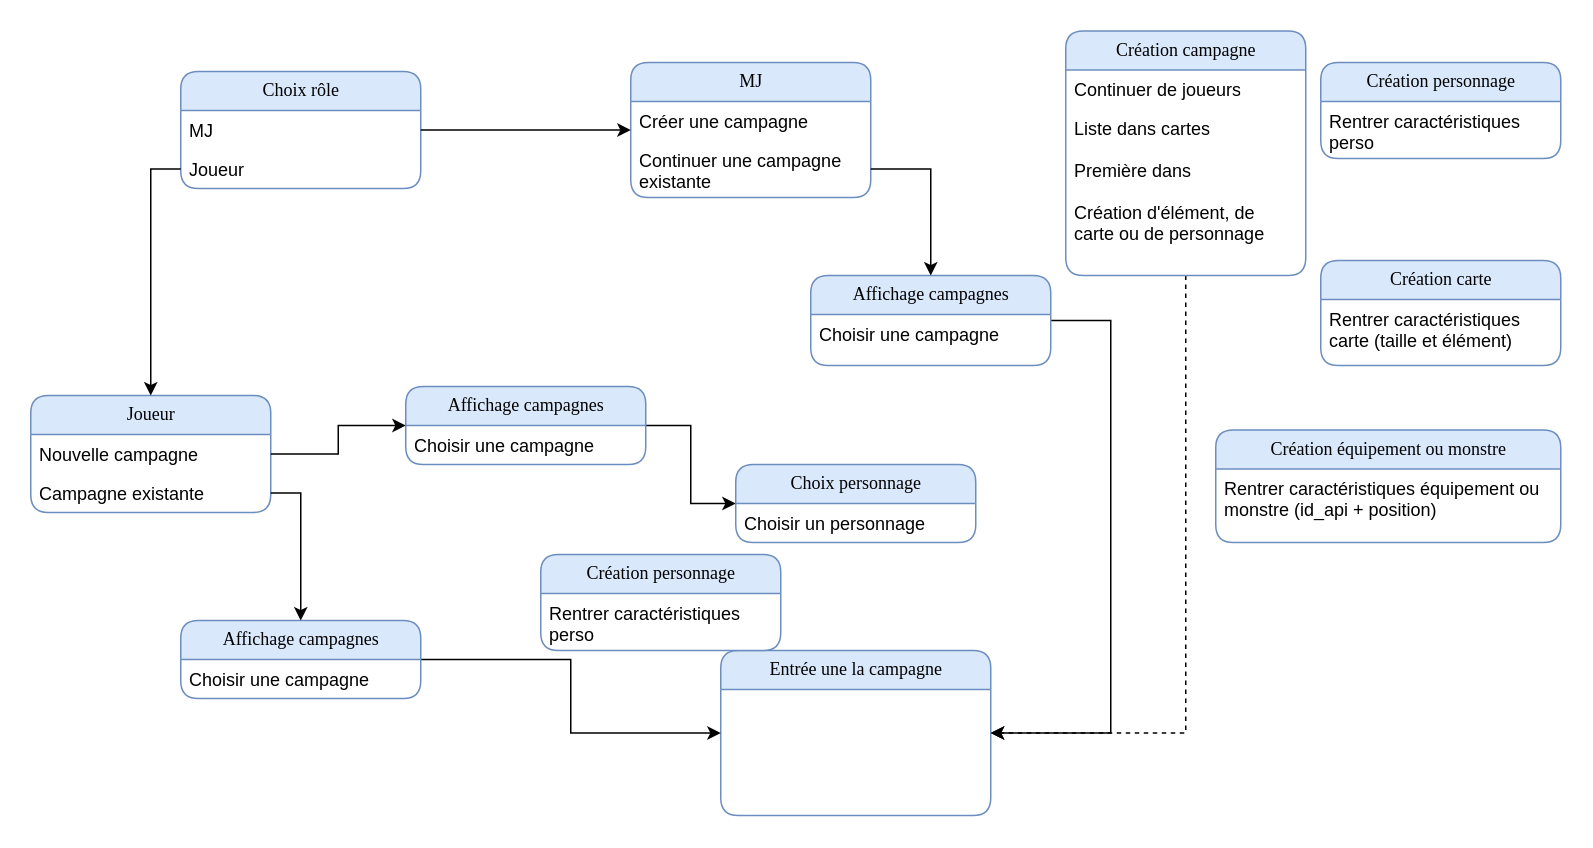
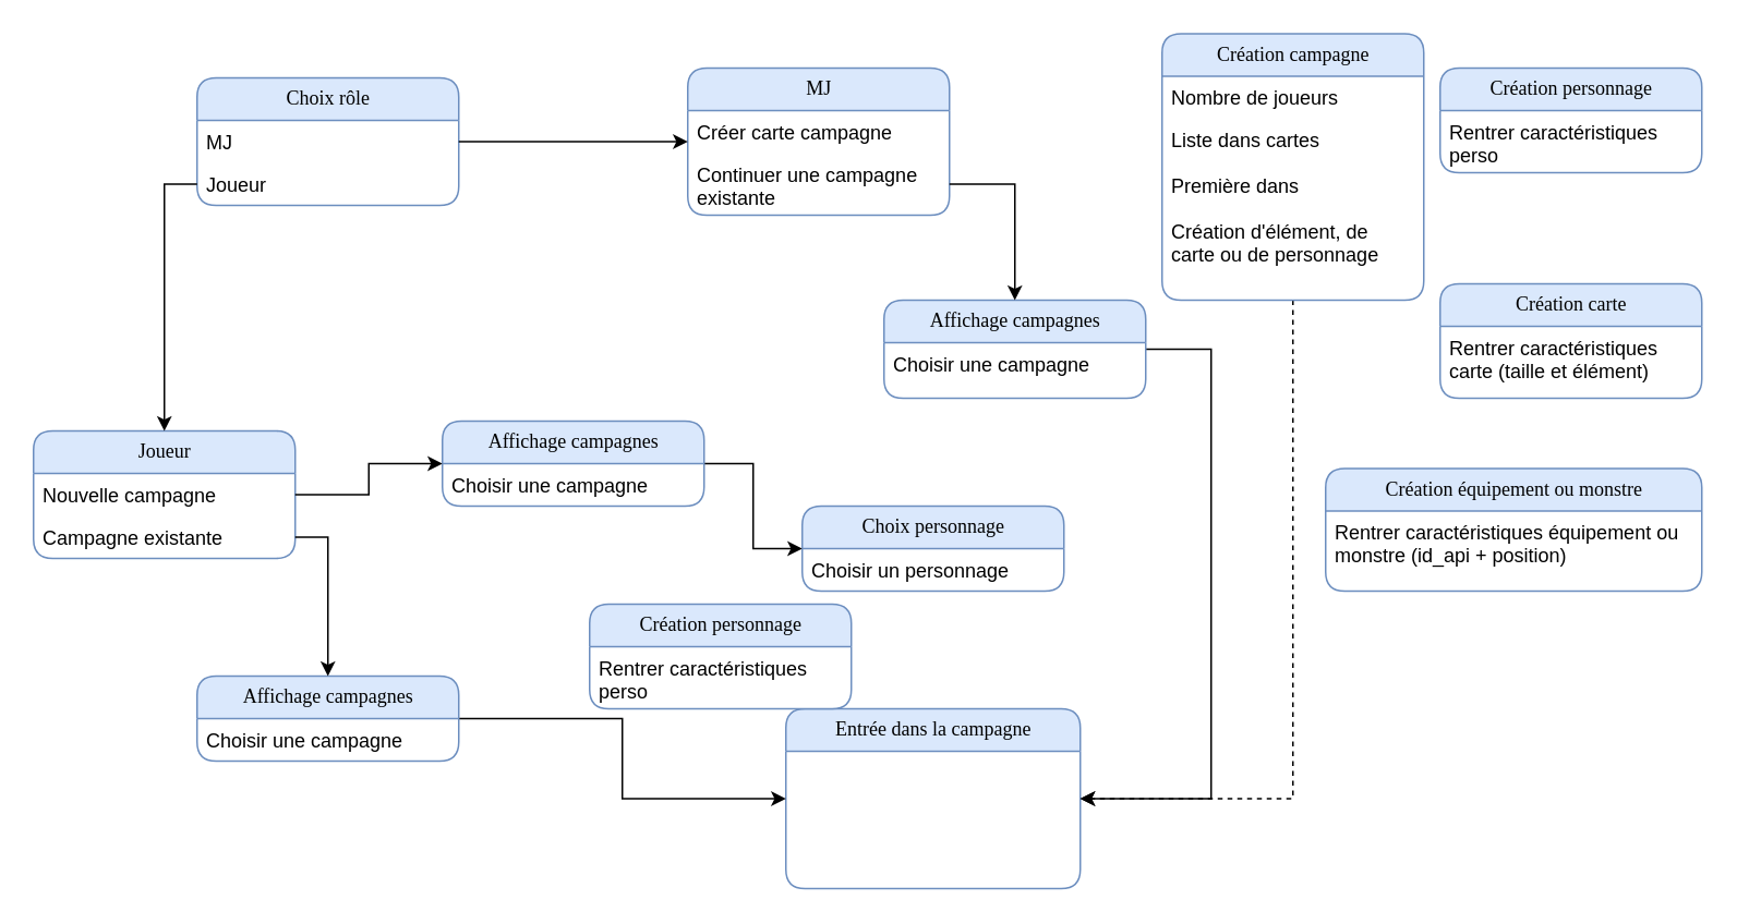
  <mxCell id="0" />
  <mxCell id="1" parent="0" />
  <mxCell id="2" value="Choix rôle" style="swimlane;html=1;fontStyle=0;childLayout=stackLayout;horizontal=1;startSize=26;fillColor=#dae8fc;horizontalStack=0;resizeParent=1;resizeLast=0;collapsible=1;marginBottom=0;swimlaneFillColor=#ffffff;align=center;rounded=1;shadow=0;comic=0;labelBackgroundColor=none;strokeWidth=1;fontFamily=Verdana;fontSize=12;strokeColor=#6c8ebf;" parent="1" vertex="1"><mxGeometry x="120" y="47" width="160" height="78" as="geometry" /></mxCell>
  <mxCell id="3" value="MJ" style="text;html=1;strokeColor=none;fillColor=none;spacingLeft=4;spacingRight=4;whiteSpace=wrap;overflow=hidden;rotatable=0;points=[[0,0.5],[1,0.5]];portConstraint=eastwest;" parent="2" vertex="1"><mxGeometry y="26" width="160" height="26" as="geometry" /></mxCell>
  <mxCell id="4" value="Joueur" style="text;html=1;spacingLeft=4;spacingRight=4;whiteSpace=wrap;overflow=hidden;rotatable=0;points=[[0,0.5],[1,0.5]];portConstraint=eastwest;" parent="2" vertex="1"><mxGeometry y="52" width="160" height="26" as="geometry" /></mxCell>
  <mxCell id="5" value="MJ" style="swimlane;html=1;fontStyle=0;childLayout=stackLayout;horizontal=1;startSize=26;fillColor=#dae8fc;horizontalStack=0;resizeParent=1;resizeLast=0;collapsible=1;marginBottom=0;swimlaneFillColor=#ffffff;align=center;rounded=1;shadow=0;comic=0;labelBackgroundColor=none;strokeWidth=1;fontFamily=Verdana;fontSize=12;strokeColor=#6c8ebf;" parent="1" vertex="1"><mxGeometry x="420" y="41" width="160" height="90" as="geometry" /></mxCell>
- <mxCell id="6" value="Créer une campagne" style="text;html=1;strokeColor=none;fillColor=none;spacingLeft=4;spacingRight=4;whiteSpace=wrap;overflow=hidden;rotatable=0;points=[[0,0.5],[1,0.5]];portConstraint=eastwest;" parent="5" vertex="1"><mxGeometry y="26" width="160" height="26" as="geometry" /></mxCell>
+ <mxCell id="6" value="Créer carte campagne" style="text;html=1;strokeColor=none;fillColor=none;spacingLeft=4;spacingRight=4;whiteSpace=wrap;overflow=hidden;rotatable=0;points=[[0,0.5],[1,0.5]];portConstraint=eastwest;" parent="5" vertex="1"><mxGeometry y="26" width="160" height="26" as="geometry" /></mxCell>
  <mxCell id="7" value="Continuer une campagne existante" style="text;html=1;strokeColor=none;fillColor=none;spacingLeft=4;spacingRight=4;whiteSpace=wrap;overflow=hidden;rotatable=0;points=[[0,0.5],[1,0.5]];portConstraint=eastwest;" parent="5" vertex="1"><mxGeometry y="52" width="160" height="38" as="geometry" /></mxCell>
  <mxCell id="8" value="Joueur" style="swimlane;html=1;fontStyle=0;childLayout=stackLayout;horizontal=1;startSize=26;fillColor=#dae8fc;horizontalStack=0;resizeParent=1;resizeLast=0;collapsible=1;marginBottom=0;swimlaneFillColor=#ffffff;align=center;rounded=1;shadow=0;comic=0;labelBackgroundColor=none;strokeWidth=1;fontFamily=Verdana;fontSize=12;strokeColor=#6c8ebf;" parent="1" vertex="1"><mxGeometry x="20" y="263" width="160" height="78" as="geometry" /></mxCell>
  <mxCell id="9" value="Nouvelle campagne" style="text;html=1;strokeColor=none;fillColor=none;spacingLeft=4;spacingRight=4;whiteSpace=wrap;overflow=hidden;rotatable=0;points=[[0,0.5],[1,0.5]];portConstraint=eastwest;" parent="8" vertex="1"><mxGeometry y="26" width="160" height="26" as="geometry" /></mxCell>
  <mxCell id="10" value="Campagne existante" style="text;html=1;strokeColor=none;fillColor=none;spacingLeft=4;spacingRight=4;whiteSpace=wrap;overflow=hidden;rotatable=0;points=[[0,0.5],[1,0.5]];portConstraint=eastwest;" parent="8" vertex="1"><mxGeometry y="52" width="160" height="26" as="geometry" /></mxCell>
  <mxCell id="11" value="Choix personnage" style="swimlane;html=1;fontStyle=0;childLayout=stackLayout;horizontal=1;startSize=26;fillColor=#dae8fc;horizontalStack=0;resizeParent=1;resizeLast=0;collapsible=1;marginBottom=0;swimlaneFillColor=#ffffff;align=center;rounded=1;shadow=0;comic=0;labelBackgroundColor=none;strokeWidth=1;fontFamily=Verdana;fontSize=12;strokeColor=#6c8ebf;fontColor=default;" parent="1" vertex="1"><mxGeometry x="490" y="309" width="160" height="52" as="geometry" /></mxCell>
  <mxCell id="12" value="Choisir un personnage" style="text;html=1;strokeColor=none;fillColor=none;spacingLeft=4;spacingRight=4;whiteSpace=wrap;overflow=hidden;rotatable=0;points=[[0,0.5],[1,0.5]];portConstraint=eastwest;" parent="11" vertex="1"><mxGeometry y="26" width="160" height="26" as="geometry" /></mxCell>
  <mxCell id="13" style="edgeStyle=orthogonalEdgeStyle;rounded=0;orthogonalLoop=1;jettySize=auto;html=1;" parent="1" source="14" target="11" edge="1"><mxGeometry relative="1" as="geometry" /></mxCell>
  <mxCell id="14" value="Affichage campagnes" style="swimlane;html=1;fontStyle=0;childLayout=stackLayout;horizontal=1;startSize=26;fillColor=#dae8fc;horizontalStack=0;resizeParent=1;resizeLast=0;collapsible=1;marginBottom=0;swimlaneFillColor=#ffffff;align=center;rounded=1;shadow=0;comic=0;labelBackgroundColor=none;strokeWidth=1;fontFamily=Verdana;fontSize=12;strokeColor=#6c8ebf;" parent="1" vertex="1"><mxGeometry x="270" y="257" width="160" height="52" as="geometry" /></mxCell>
  <mxCell id="15" value="Choisir une campagne" style="text;html=1;strokeColor=none;fillColor=none;spacingLeft=4;spacingRight=4;whiteSpace=wrap;overflow=hidden;rotatable=0;points=[[0,0.5],[1,0.5]];portConstraint=eastwest;" parent="14" vertex="1"><mxGeometry y="26" width="160" height="26" as="geometry" /></mxCell>
- <mxCell id="16" value="Entrée une la campagne" style="swimlane;html=1;fontStyle=0;childLayout=stackLayout;horizontal=1;startSize=26;fillColor=#dae8fc;horizontalStack=0;resizeParent=1;resizeLast=0;collapsible=1;marginBottom=0;swimlaneFillColor=#ffffff;align=center;rounded=1;shadow=0;comic=0;labelBackgroundColor=none;strokeWidth=1;fontFamily=Verdana;fontSize=12;strokeColor=#6c8ebf;" parent="1" vertex="1"><mxGeometry x="480" y="433" width="180" height="110" as="geometry" /></mxCell>
+ <mxCell id="16" value="Entrée dans la campagne" style="swimlane;html=1;fontStyle=0;childLayout=stackLayout;horizontal=1;startSize=26;fillColor=#dae8fc;horizontalStack=0;resizeParent=1;resizeLast=0;collapsible=1;marginBottom=0;swimlaneFillColor=#ffffff;align=center;rounded=1;shadow=0;comic=0;labelBackgroundColor=none;strokeWidth=1;fontFamily=Verdana;fontSize=12;strokeColor=#6c8ebf;" parent="1" vertex="1"><mxGeometry x="480" y="433" width="180" height="110" as="geometry" /></mxCell>
  <mxCell id="17" style="edgeStyle=orthogonalEdgeStyle;rounded=0;orthogonalLoop=1;jettySize=auto;html=1;" parent="1" source="3" target="5" edge="1"><mxGeometry relative="1" as="geometry" /></mxCell>
  <mxCell id="18" style="edgeStyle=orthogonalEdgeStyle;rounded=0;orthogonalLoop=1;jettySize=auto;html=1;" parent="1" source="4" target="8" edge="1"><mxGeometry relative="1" as="geometry" /></mxCell>
  <mxCell id="19" style="edgeStyle=orthogonalEdgeStyle;rounded=0;orthogonalLoop=1;jettySize=auto;html=1;strokeColor=default;labelBackgroundColor=default;fontColor=default;dashed=1;" parent="1" source="20" target="16" edge="1"><mxGeometry relative="1" as="geometry"><Array as="points"><mxPoint x="790" y="488" /></Array></mxGeometry></mxCell>
  <mxCell id="20" value="Création campagne" style="swimlane;html=1;fontStyle=0;childLayout=stackLayout;horizontal=1;startSize=26;fillColor=#dae8fc;horizontalStack=0;resizeParent=1;resizeLast=0;collapsible=1;marginBottom=0;swimlaneFillColor=#ffffff;align=center;rounded=1;shadow=0;comic=0;labelBackgroundColor=none;strokeWidth=1;fontFamily=Verdana;fontSize=12;strokeColor=#6c8ebf;fontColor=default;" parent="1" vertex="1"><mxGeometry x="710" y="20" width="160" height="163" as="geometry" /></mxCell>
- <mxCell id="21" value="Continuer de joueurs" style="text;html=1;strokeColor=none;fillColor=none;spacingLeft=4;spacingRight=4;whiteSpace=wrap;overflow=hidden;rotatable=0;points=[[0,0.5],[1,0.5]];portConstraint=eastwest;" parent="20" vertex="1"><mxGeometry y="26" width="160" height="26" as="geometry" /></mxCell>
+ <mxCell id="21" value="Nombre de joueurs" style="text;html=1;strokeColor=none;fillColor=none;spacingLeft=4;spacingRight=4;whiteSpace=wrap;overflow=hidden;rotatable=0;points=[[0,0.5],[1,0.5]];portConstraint=eastwest;" parent="20" vertex="1"><mxGeometry y="26" width="160" height="26" as="geometry" /></mxCell>
  <mxCell id="22" value="Liste dans cartes" style="text;html=1;strokeColor=none;fillColor=none;spacingLeft=4;spacingRight=4;whiteSpace=wrap;overflow=hidden;rotatable=0;points=[[0,0.5],[1,0.5]];portConstraint=eastwest;" parent="20" vertex="1"><mxGeometry y="52" width="160" height="28" as="geometry" /></mxCell>
  <mxCell id="23" value="Première dans" style="text;html=1;strokeColor=none;fillColor=none;spacingLeft=4;spacingRight=4;whiteSpace=wrap;overflow=hidden;rotatable=0;points=[[0,0.5],[1,0.5]];portConstraint=eastwest;fontColor=default;" parent="20" vertex="1"><mxGeometry y="80" width="160" height="28" as="geometry" /></mxCell>
  <mxCell id="24" value="Création d'élément, de carte ou de personnage" style="text;html=1;strokeColor=none;fillColor=none;spacingLeft=4;spacingRight=4;whiteSpace=wrap;overflow=hidden;rotatable=0;points=[[0,0.5],[1,0.5]];portConstraint=eastwest;" vertex="1" parent="20"><mxGeometry y="108" width="160" height="42" as="geometry" /></mxCell>
  <mxCell id="25" style="edgeStyle=orthogonalEdgeStyle;rounded=0;orthogonalLoop=1;jettySize=auto;html=1;" parent="1" source="26" target="16" edge="1"><mxGeometry relative="1" as="geometry"><Array as="points"><mxPoint x="740" y="213" /><mxPoint x="740" y="488" /></Array></mxGeometry></mxCell>
  <mxCell id="26" value="Affichage campagnes" style="swimlane;html=1;fontStyle=0;childLayout=stackLayout;horizontal=1;startSize=26;fillColor=#dae8fc;horizontalStack=0;resizeParent=1;resizeLast=0;collapsible=1;marginBottom=0;swimlaneFillColor=#ffffff;align=center;rounded=1;shadow=0;comic=0;labelBackgroundColor=none;strokeWidth=1;fontFamily=Verdana;fontSize=12;strokeColor=#6c8ebf;" parent="1" vertex="1"><mxGeometry x="540" y="183" width="160" height="60" as="geometry" /></mxCell>
  <mxCell id="27" value="Choisir une campagne" style="text;html=1;strokeColor=none;fillColor=none;spacingLeft=4;spacingRight=4;whiteSpace=wrap;overflow=hidden;rotatable=0;points=[[0,0.5],[1,0.5]];portConstraint=eastwest;" parent="26" vertex="1"><mxGeometry y="26" width="160" height="34" as="geometry" /></mxCell>
  <mxCell id="28" value="Création carte" style="swimlane;html=1;fontStyle=0;childLayout=stackLayout;horizontal=1;startSize=26;fillColor=#dae8fc;horizontalStack=0;resizeParent=1;resizeLast=0;collapsible=1;marginBottom=0;swimlaneFillColor=#ffffff;align=center;rounded=1;shadow=0;comic=0;labelBackgroundColor=none;strokeWidth=1;fontFamily=Verdana;fontSize=12;strokeColor=#6c8ebf;" parent="1" vertex="1"><mxGeometry x="880" y="173" width="160" height="70" as="geometry" /></mxCell>
  <mxCell id="29" value="Rentrer caractéristiques carte (taille et élément)" style="text;html=1;strokeColor=none;fillColor=none;spacingLeft=4;spacingRight=4;whiteSpace=wrap;overflow=hidden;rotatable=0;points=[[0,0.5],[1,0.5]];portConstraint=eastwest;" parent="28" vertex="1"><mxGeometry y="26" width="160" height="44" as="geometry" /></mxCell>
  <mxCell id="30" value="Création personnage" style="swimlane;html=1;fontStyle=0;childLayout=stackLayout;horizontal=1;startSize=26;fillColor=#dae8fc;horizontalStack=0;resizeParent=1;resizeLast=0;collapsible=1;marginBottom=0;swimlaneFillColor=#ffffff;align=center;rounded=1;shadow=0;comic=0;labelBackgroundColor=none;strokeWidth=1;fontFamily=Verdana;fontSize=12;strokeColor=#6c8ebf;fontColor=default;" parent="1" vertex="1"><mxGeometry x="880" y="41" width="160" height="64" as="geometry" /></mxCell>
  <mxCell id="31" value="Rentrer caractéristiques perso" style="text;html=1;strokeColor=none;fillColor=none;spacingLeft=4;spacingRight=4;whiteSpace=wrap;overflow=hidden;rotatable=0;points=[[0,0.5],[1,0.5]];portConstraint=eastwest;" parent="30" vertex="1"><mxGeometry y="26" width="160" height="38" as="geometry" /></mxCell>
  <mxCell id="32" style="edgeStyle=orthogonalEdgeStyle;rounded=0;orthogonalLoop=1;jettySize=auto;html=1;" parent="1" source="7" target="26" edge="1"><mxGeometry relative="1" as="geometry" /></mxCell>
  <mxCell id="33" style="edgeStyle=orthogonalEdgeStyle;rounded=0;orthogonalLoop=1;jettySize=auto;html=1;" parent="1" source="9" target="14" edge="1"><mxGeometry relative="1" as="geometry" /></mxCell>
  <mxCell id="34" style="edgeStyle=orthogonalEdgeStyle;rounded=0;orthogonalLoop=1;jettySize=auto;html=1;" parent="1" source="35" target="16" edge="1"><mxGeometry relative="1" as="geometry" /></mxCell>
  <mxCell id="35" value="Affichage campagnes" style="swimlane;html=1;fontStyle=0;childLayout=stackLayout;horizontal=1;startSize=26;fillColor=#dae8fc;horizontalStack=0;resizeParent=1;resizeLast=0;collapsible=1;marginBottom=0;swimlaneFillColor=#ffffff;align=center;rounded=1;shadow=0;comic=0;labelBackgroundColor=none;strokeWidth=1;fontFamily=Verdana;fontSize=12;strokeColor=#6c8ebf;" parent="1" vertex="1"><mxGeometry x="120" y="413" width="160" height="52" as="geometry" /></mxCell>
  <mxCell id="36" value="Choisir une campagne" style="text;html=1;strokeColor=none;fillColor=none;spacingLeft=4;spacingRight=4;whiteSpace=wrap;overflow=hidden;rotatable=0;points=[[0,0.5],[1,0.5]];portConstraint=eastwest;" parent="35" vertex="1"><mxGeometry y="26" width="160" height="26" as="geometry" /></mxCell>
  <mxCell id="37" style="edgeStyle=orthogonalEdgeStyle;rounded=0;orthogonalLoop=1;jettySize=auto;html=1;" parent="1" source="10" target="35" edge="1"><mxGeometry relative="1" as="geometry" /></mxCell>
  <mxCell id="38" value="&lt;div&gt;Création équipement ou monstre&lt;/div&gt;" style="swimlane;html=1;fontStyle=0;childLayout=stackLayout;horizontal=1;startSize=26;fillColor=#dae8fc;horizontalStack=0;resizeParent=1;resizeLast=0;collapsible=1;marginBottom=0;swimlaneFillColor=#ffffff;align=center;rounded=1;shadow=0;comic=0;labelBackgroundColor=none;strokeWidth=1;fontFamily=Verdana;fontSize=12;strokeColor=#6c8ebf;" parent="1" vertex="1"><mxGeometry x="810" y="286" width="230" height="75" as="geometry" /></mxCell>
  <mxCell id="39" value="Rentrer caractéristiques équipement ou monstre (id_api + position)" style="text;html=1;strokeColor=none;fillColor=none;spacingLeft=4;spacingRight=4;whiteSpace=wrap;overflow=hidden;rotatable=0;points=[[0,0.5],[1,0.5]];portConstraint=eastwest;" parent="38" vertex="1"><mxGeometry y="26" width="230" height="44" as="geometry" /></mxCell>
  <mxCell id="40" value="Création personnage" style="swimlane;html=1;fontStyle=0;childLayout=stackLayout;horizontal=1;startSize=26;fillColor=#dae8fc;horizontalStack=0;resizeParent=1;resizeLast=0;collapsible=1;marginBottom=0;swimlaneFillColor=#ffffff;align=center;rounded=1;shadow=0;comic=0;labelBackgroundColor=none;strokeWidth=1;fontFamily=Verdana;fontSize=12;strokeColor=#6c8ebf;fontColor=default;" vertex="1" parent="1"><mxGeometry x="360" y="369" width="160" height="64" as="geometry" /></mxCell>
  <mxCell id="41" value="Rentrer caractéristiques perso" style="text;html=1;strokeColor=none;fillColor=none;spacingLeft=4;spacingRight=4;whiteSpace=wrap;overflow=hidden;rotatable=0;points=[[0,0.5],[1,0.5]];portConstraint=eastwest;" vertex="1" parent="40"><mxGeometry y="26" width="160" height="38" as="geometry" /></mxCell>
